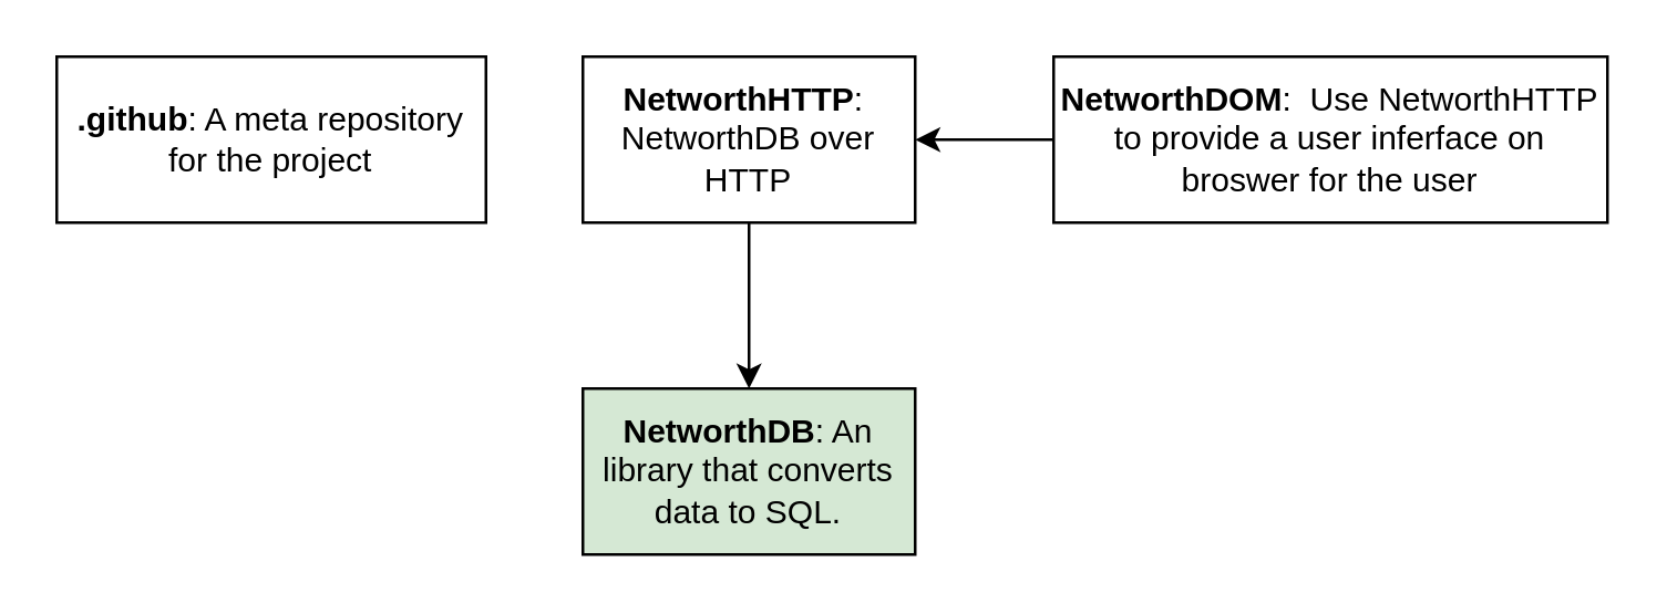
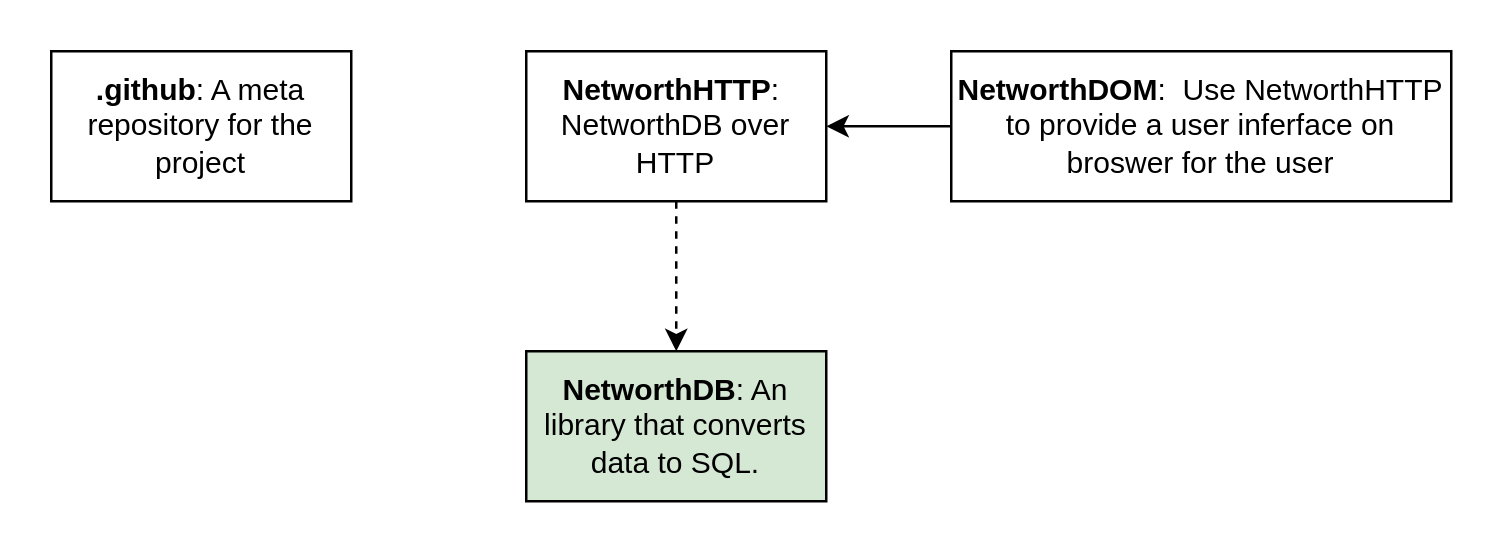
  <mxCell id="0" />
  <mxCell id="1" parent="0" />
  <mxCell id="2" value="&lt;div&gt;&lt;b&gt;NetworthDB&lt;/b&gt;: An library that converts data to SQL.&lt;br&gt;&lt;/div&gt;" style="rounded=0;whiteSpace=wrap;html=1;fillColor=#d5e8d4;" vertex="1" parent="1"><mxGeometry x="210" y="140" width="120" height="60" as="geometry" /></mxCell>
- <mxCell id="3" value="" style="edgeStyle=orthogonalEdgeStyle;rounded=0;orthogonalLoop=1;jettySize=auto;html=1;" edge="1" parent="1" source="4" target="2"><mxGeometry relative="1" as="geometry" /></mxCell>
+ <mxCell id="3" value="" style="edgeStyle=orthogonalEdgeStyle;rounded=0;orthogonalLoop=1;jettySize=auto;html=1;dashed=1;" edge="1" parent="1" source="4" target="2"><mxGeometry relative="1" as="geometry" /></mxCell>
  <mxCell id="4" value="&lt;div&gt;&lt;b&gt;NetworthHTTP&lt;/b&gt;:&amp;nbsp; NetworthDB over HTTP&lt;br&gt;&lt;/div&gt;" style="rounded=0;whiteSpace=wrap;html=1;" vertex="1" parent="1"><mxGeometry x="210" y="20" width="120" height="60" as="geometry" /></mxCell>
  <mxCell id="5" value="" style="edgeStyle=orthogonalEdgeStyle;rounded=0;orthogonalLoop=1;jettySize=auto;html=1;" edge="1" parent="1" source="6" target="4"><mxGeometry relative="1" as="geometry" /></mxCell>
  <mxCell id="6" value="&lt;div&gt;&lt;b&gt;NetworthDOM&lt;/b&gt;:&amp;nbsp; Use NetworthHTTP to provide a user inferface on broswer for the user&lt;br&gt;&lt;/div&gt;" style="rounded=0;whiteSpace=wrap;html=1;" vertex="1" parent="1"><mxGeometry x="380" y="20" width="200" height="60" as="geometry" /></mxCell>
- <mxCell id="7" value="&lt;b&gt;.github&lt;/b&gt;: A meta repository for the project" style="rounded=0;whiteSpace=wrap;html=1;" vertex="1" parent="1"><mxGeometry x="20" y="20" width="155" height="60" as="geometry" /></mxCell>
+ <mxCell id="7" value="&lt;b&gt;.github&lt;/b&gt;: A meta repository for the project" style="rounded=0;whiteSpace=wrap;html=1;" vertex="1" parent="1"><mxGeometry x="20" y="20" width="120" height="60" as="geometry" /></mxCell>
